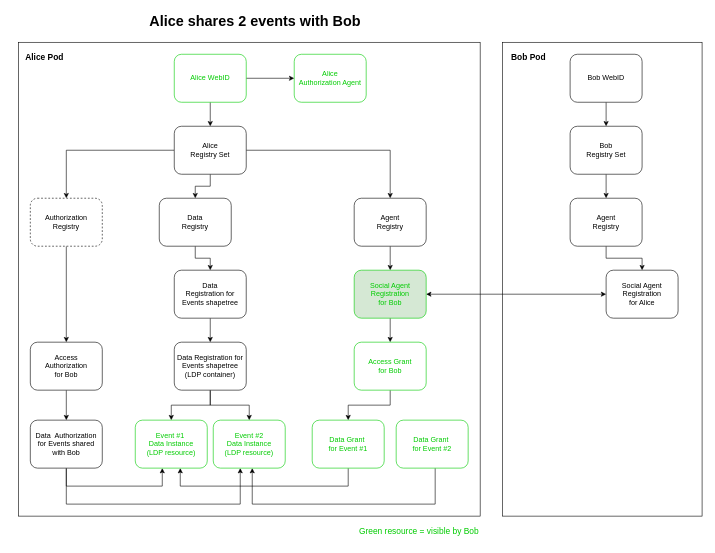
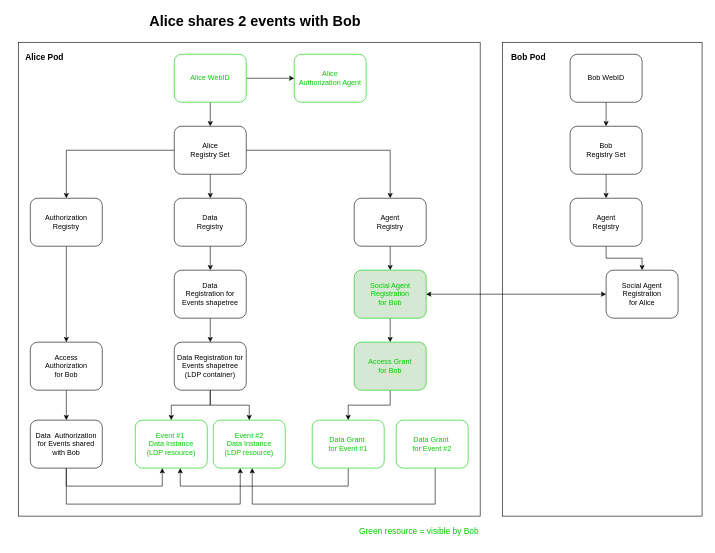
  <mxCell id="0" />
  <mxCell id="1" parent="0" />
  <mxCell id="2" value="" style="rounded=0;whiteSpace=wrap;html=1;" vertex="1" parent="1"><mxGeometry x="837" y="70" width="333" height="790" as="geometry" /></mxCell>
  <mxCell id="3" value="" style="rounded=0;whiteSpace=wrap;html=1;" vertex="1" parent="1"><mxGeometry x="30" y="70" width="770" height="790" as="geometry" /></mxCell>
  <mxCell id="4" style="edgeStyle=orthogonalEdgeStyle;rounded=0;orthogonalLoop=1;jettySize=auto;html=1;" edge="1" parent="1" source="7" target="11"><mxGeometry relative="1" as="geometry" /></mxCell>
  <mxCell id="5" style="edgeStyle=orthogonalEdgeStyle;rounded=0;orthogonalLoop=1;jettySize=auto;html=1;" edge="1" parent="1" source="7" target="9"><mxGeometry relative="1" as="geometry" /></mxCell>
  <mxCell id="6" style="edgeStyle=orthogonalEdgeStyle;rounded=0;orthogonalLoop=1;jettySize=auto;html=1;" edge="1" parent="1" source="7" target="13"><mxGeometry relative="1" as="geometry" /></mxCell>
  <mxCell id="7" value="Alice&lt;br&gt;Registry Set" style="rounded=1;whiteSpace=wrap;html=1;" vertex="1" parent="1"><mxGeometry x="290" y="210" width="120" height="80" as="geometry" /></mxCell>
  <mxCell id="8" value="" style="edgeStyle=orthogonalEdgeStyle;rounded=0;orthogonalLoop=1;jettySize=auto;html=1;" edge="1" parent="1" source="9" target="20"><mxGeometry relative="1" as="geometry" /></mxCell>
  <mxCell id="9" value="Agent&lt;br&gt;Registry" style="rounded=1;whiteSpace=wrap;html=1;fontColor=#000000;" vertex="1" parent="1"><mxGeometry x="590" y="330" width="120" height="80" as="geometry" /></mxCell>
  <mxCell id="10" value="" style="edgeStyle=orthogonalEdgeStyle;rounded=0;orthogonalLoop=1;jettySize=auto;html=1;" edge="1" parent="1" source="11" target="15"><mxGeometry relative="1" as="geometry" /></mxCell>
- <mxCell id="11" value="Data&lt;br&gt;Registry" style="rounded=1;whiteSpace=wrap;html=1;" vertex="1" parent="1"><mxGeometry x="265" y="330" width="120" height="80" as="geometry" /></mxCell>
+ <mxCell id="11" value="Data&lt;br&gt;Registry" style="rounded=1;whiteSpace=wrap;html=1;" vertex="1" parent="1"><mxGeometry x="290" y="330" width="120" height="80" as="geometry" /></mxCell>
  <mxCell id="12" style="edgeStyle=orthogonalEdgeStyle;rounded=0;orthogonalLoop=1;jettySize=auto;html=1;" edge="1" parent="1" source="13" target="28"><mxGeometry relative="1" as="geometry" /></mxCell>
- <mxCell id="13" value="Authorization&lt;br&gt;Registry" style="rounded=1;whiteSpace=wrap;html=1;dashed=1;" vertex="1" parent="1"><mxGeometry x="50" y="330" width="120" height="80" as="geometry" /></mxCell>
+ <mxCell id="13" value="Authorization&lt;br&gt;Registry" style="rounded=1;whiteSpace=wrap;html=1;" vertex="1" parent="1"><mxGeometry x="50" y="330" width="120" height="80" as="geometry" /></mxCell>
  <mxCell id="14" value="" style="edgeStyle=orthogonalEdgeStyle;rounded=0;orthogonalLoop=1;jettySize=auto;html=1;" edge="1" parent="1" source="15" target="18"><mxGeometry relative="1" as="geometry" /></mxCell>
  <mxCell id="15" value="Data&lt;br&gt;Registration for Events shapetree" style="rounded=1;whiteSpace=wrap;html=1;" vertex="1" parent="1"><mxGeometry x="290" y="450" width="120" height="80" as="geometry" /></mxCell>
  <mxCell id="16" style="edgeStyle=orthogonalEdgeStyle;rounded=0;orthogonalLoop=1;jettySize=auto;html=1;" edge="1" parent="1" source="18" target="33"><mxGeometry relative="1" as="geometry" /></mxCell>
  <mxCell id="17" style="edgeStyle=orthogonalEdgeStyle;rounded=0;orthogonalLoop=1;jettySize=auto;html=1;" edge="1" parent="1" source="18" target="32"><mxGeometry relative="1" as="geometry" /></mxCell>
  <mxCell id="18" value="Data Registration for Events shapetree&lt;br&gt;(LDP container)" style="rounded=1;whiteSpace=wrap;html=1;" vertex="1" parent="1"><mxGeometry x="290" y="570" width="120" height="80" as="geometry" /></mxCell>
  <mxCell id="19" value="" style="edgeStyle=orthogonalEdgeStyle;rounded=0;orthogonalLoop=1;jettySize=auto;html=1;" edge="1" parent="1" source="20" target="22"><mxGeometry relative="1" as="geometry" /></mxCell>
  <mxCell id="20" value="Social Agent Registration&lt;br&gt;for Bob" style="rounded=1;whiteSpace=wrap;html=1;strokeColor=#00CC00;fontColor=#00CC00;fillColor=#d5e8d4;" vertex="1" parent="1"><mxGeometry x="590" y="450" width="120" height="80" as="geometry" /></mxCell>
  <mxCell id="21" style="edgeStyle=orthogonalEdgeStyle;rounded=0;orthogonalLoop=1;jettySize=auto;html=1;" edge="1" parent="1" source="22" target="24"><mxGeometry relative="1" as="geometry" /></mxCell>
- <mxCell id="22" value="Access Grant&lt;br&gt;for Bob" style="rounded=1;whiteSpace=wrap;html=1;strokeColor=#00CC00;fontColor=#00CC00;" vertex="1" parent="1"><mxGeometry x="590" y="570" width="120" height="80" as="geometry" /></mxCell>
+ <mxCell id="22" value="Access Grant&lt;br&gt;for Bob" style="rounded=1;whiteSpace=wrap;html=1;strokeColor=#00CC00;fontColor=#00CC00;fillColor=#d5e8d4;" vertex="1" parent="1"><mxGeometry x="590" y="570" width="120" height="80" as="geometry" /></mxCell>
  <mxCell id="23" style="edgeStyle=orthogonalEdgeStyle;rounded=0;orthogonalLoop=1;jettySize=auto;html=1;" edge="1" parent="1" source="24" target="32"><mxGeometry relative="1" as="geometry"><Array as="points"><mxPoint x="580" y="810" /><mxPoint x="300" y="810" /></Array></mxGeometry></mxCell>
  <mxCell id="24" value="Data Grant&amp;nbsp;&lt;br&gt;for Event #1" style="rounded=1;whiteSpace=wrap;html=1;strokeColor=#00CC00;fontColor=#00CC00;" vertex="1" parent="1"><mxGeometry x="520" y="700" width="120" height="80" as="geometry" /></mxCell>
  <mxCell id="25" style="edgeStyle=orthogonalEdgeStyle;rounded=0;orthogonalLoop=1;jettySize=auto;html=1;" edge="1" parent="1"><mxGeometry relative="1" as="geometry"><mxPoint x="725" y="780" as="sourcePoint" /><mxPoint x="420" y="780" as="targetPoint" /><Array as="points"><mxPoint x="725" y="840" /><mxPoint x="420" y="840" /></Array></mxGeometry></mxCell>
  <mxCell id="26" value="Data Grant&amp;nbsp;&lt;br&gt;for Event #2" style="rounded=1;whiteSpace=wrap;html=1;strokeColor=#00CC00;fontColor=#00CC00;" vertex="1" parent="1"><mxGeometry x="660" y="700" width="120" height="80" as="geometry" /></mxCell>
  <mxCell id="27" style="edgeStyle=orthogonalEdgeStyle;rounded=0;orthogonalLoop=1;jettySize=auto;html=1;" edge="1" parent="1" source="28" target="31"><mxGeometry relative="1" as="geometry" /></mxCell>
  <mxCell id="28" value="Access&lt;br&gt;Authorization&lt;br&gt;for Bob" style="rounded=1;whiteSpace=wrap;html=1;" vertex="1" parent="1"><mxGeometry x="50" y="570" width="120" height="80" as="geometry" /></mxCell>
  <mxCell id="29" style="edgeStyle=orthogonalEdgeStyle;rounded=0;orthogonalLoop=1;jettySize=auto;html=1;" edge="1" parent="1" source="31" target="32"><mxGeometry relative="1" as="geometry"><Array as="points"><mxPoint x="110" y="810" /><mxPoint x="270" y="810" /></Array></mxGeometry></mxCell>
  <mxCell id="30" style="edgeStyle=orthogonalEdgeStyle;rounded=0;orthogonalLoop=1;jettySize=auto;html=1;" edge="1" parent="1" source="31" target="33"><mxGeometry relative="1" as="geometry"><Array as="points"><mxPoint x="110" y="840" /><mxPoint x="400" y="840" /></Array></mxGeometry></mxCell>
  <mxCell id="31" value="Data&amp;nbsp; Authorization for Events shared with Bob" style="rounded=1;whiteSpace=wrap;html=1;" vertex="1" parent="1"><mxGeometry x="50" y="700" width="120" height="80" as="geometry" /></mxCell>
  <mxCell id="32" value="Event #1&amp;nbsp;&lt;br&gt;Data Instance&lt;br&gt;(LDP resource)" style="rounded=1;whiteSpace=wrap;html=1;strokeColor=#00CC00;fontColor=#00CC00;" vertex="1" parent="1"><mxGeometry x="225" y="700" width="120" height="80" as="geometry" /></mxCell>
  <mxCell id="33" value="Event #2&lt;br&gt;Data Instance&lt;br&gt;(LDP resource)" style="rounded=1;whiteSpace=wrap;html=1;strokeColor=#00CC00;fontColor=#00CC00;" vertex="1" parent="1"><mxGeometry x="355" y="700" width="120" height="80" as="geometry" /></mxCell>
  <mxCell id="34" value="Alice shares 2 events with Bob" style="text;html=1;align=center;verticalAlign=middle;whiteSpace=wrap;rounded=0;fontSize=24;fontStyle=1" vertex="1" parent="1"><mxGeometry x="20" y="20" width="810" height="30" as="geometry" /></mxCell>
  <mxCell id="35" value="" style="edgeStyle=orthogonalEdgeStyle;rounded=0;orthogonalLoop=1;jettySize=auto;html=1;" edge="1" parent="1" source="37" target="7"><mxGeometry relative="1" as="geometry" /></mxCell>
  <mxCell id="36" style="edgeStyle=orthogonalEdgeStyle;rounded=0;orthogonalLoop=1;jettySize=auto;html=1;" edge="1" parent="1" source="37" target="38"><mxGeometry relative="1" as="geometry" /></mxCell>
  <mxCell id="37" value="Alice WebID" style="rounded=1;whiteSpace=wrap;html=1;strokeColor=#00CC00;fontColor=#00CC00;" vertex="1" parent="1"><mxGeometry x="290" y="90" width="120" height="80" as="geometry" /></mxCell>
  <mxCell id="38" value="Alice &lt;br&gt;Authorization Agent" style="rounded=1;whiteSpace=wrap;html=1;strokeColor=#00CC00;fontColor=#00CC00;" vertex="1" parent="1"><mxGeometry x="490" y="90" width="120" height="80" as="geometry" /></mxCell>
  <mxCell id="39" value="Alice Pod" style="text;html=1;align=left;verticalAlign=middle;whiteSpace=wrap;rounded=0;fontStyle=1;fontSize=14;" vertex="1" parent="1"><mxGeometry x="40" y="80" width="90" height="30" as="geometry" /></mxCell>
  <mxCell id="40" value="Green resource = visible by Bob" style="text;html=1;align=right;verticalAlign=middle;whiteSpace=wrap;rounded=0;fontColor=#00CC00;fontSize=14;" vertex="1" parent="1"><mxGeometry x="540" y="870" width="260" height="30" as="geometry" /></mxCell>
  <mxCell id="41" value="Social Agent Registration&lt;br&gt;for Alice" style="rounded=1;whiteSpace=wrap;html=1;" vertex="1" parent="1"><mxGeometry x="1010" y="450" width="120" height="80" as="geometry" /></mxCell>
  <mxCell id="42" value="" style="edgeStyle=orthogonalEdgeStyle;rounded=0;orthogonalLoop=1;jettySize=auto;html=1;" edge="1" parent="1" source="43" target="41"><mxGeometry relative="1" as="geometry" /></mxCell>
  <mxCell id="43" value="Agent&lt;br&gt;Registry" style="rounded=1;whiteSpace=wrap;html=1;" vertex="1" parent="1"><mxGeometry x="950" y="330" width="120" height="80" as="geometry" /></mxCell>
  <mxCell id="44" value="" style="edgeStyle=orthogonalEdgeStyle;rounded=0;orthogonalLoop=1;jettySize=auto;html=1;" edge="1" parent="1" source="45" target="43"><mxGeometry relative="1" as="geometry" /></mxCell>
  <mxCell id="45" value="Bob&lt;br&gt;Registry Set" style="rounded=1;whiteSpace=wrap;html=1;" vertex="1" parent="1"><mxGeometry x="950" y="210" width="120" height="80" as="geometry" /></mxCell>
  <mxCell id="46" value="" style="edgeStyle=orthogonalEdgeStyle;rounded=0;orthogonalLoop=1;jettySize=auto;html=1;" edge="1" parent="1" source="47" target="45"><mxGeometry relative="1" as="geometry" /></mxCell>
  <mxCell id="47" value="Bob WebID" style="rounded=1;whiteSpace=wrap;html=1;" vertex="1" parent="1"><mxGeometry x="950" y="90" width="120" height="80" as="geometry" /></mxCell>
  <mxCell id="48" value="Bob Pod" style="text;html=1;align=left;verticalAlign=middle;whiteSpace=wrap;rounded=0;fontStyle=1;fontSize=14;" vertex="1" parent="1"><mxGeometry x="850" y="80" width="90" height="30" as="geometry" /></mxCell>
  <mxCell id="49" value="" style="endArrow=classic;startArrow=classic;html=1;rounded=0;exitX=1;exitY=0.5;exitDx=0;exitDy=0;" edge="1" parent="1" source="20" target="41"><mxGeometry width="50" height="50" relative="1" as="geometry"><mxPoint x="740" y="530" as="sourcePoint" /><mxPoint x="790" y="480" as="targetPoint" /></mxGeometry></mxCell>
